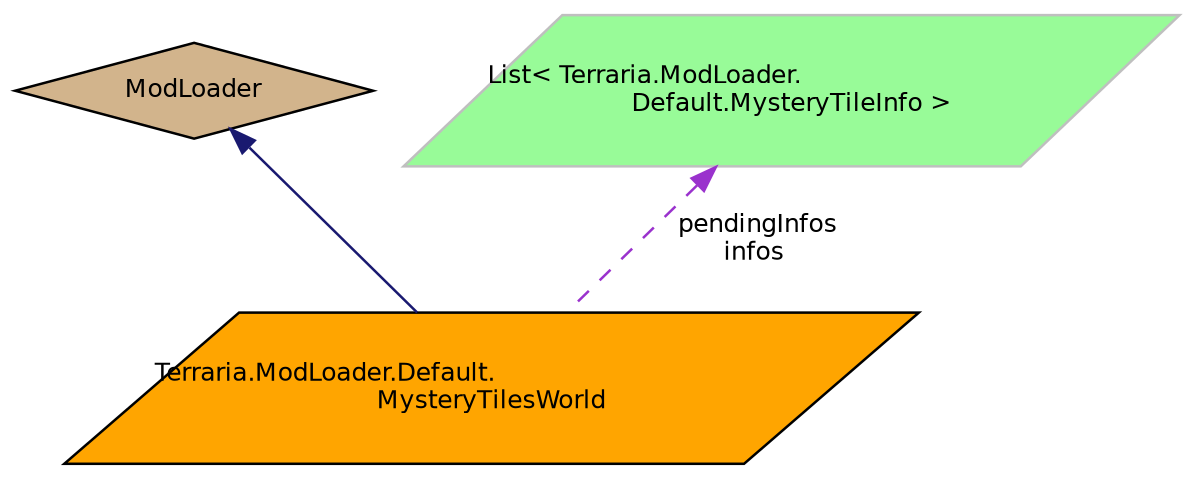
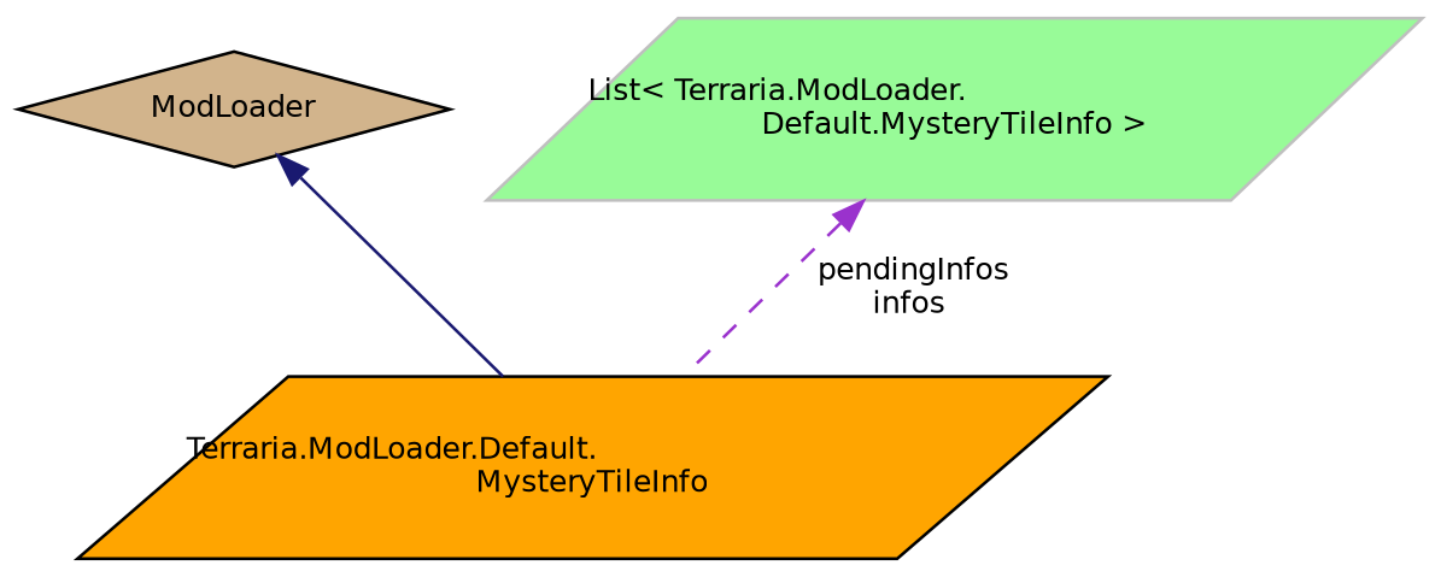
  digraph {
    node [color=black fontname=Helvetica fontsize=10 shape=parallelogram style=filled]
    edge [dir=back fontname=Helvetica fontsize=10 labelfontname=Helvetica labelfontsize=10]
-   n1 [fillcolor=orange fontcolor=black height=0.2 label="Terraria.ModLoader.Default.\lMysteryTilesWorld" width=0.4]
+   n1 [fillcolor=orange fontcolor=black height=0.2 label="Terraria.ModLoader.Default.\lMysteryTileInfo" width=0.4]
    n2 [fillcolor=tan height=0.2 label=ModLoader shape=diamond width=0.4]
    n3 [color=grey75 fillcolor=palegreen height=0.2 label="List\< Terraria.ModLoader.\lDefault.MysteryTileInfo \>" width=0.4]
    n2 -> n1 [color=midnightblue style=solid]
    n3 -> n1 [color=darkorchid3 label=" pendingInfos\ninfos" style=dashed]
  }
